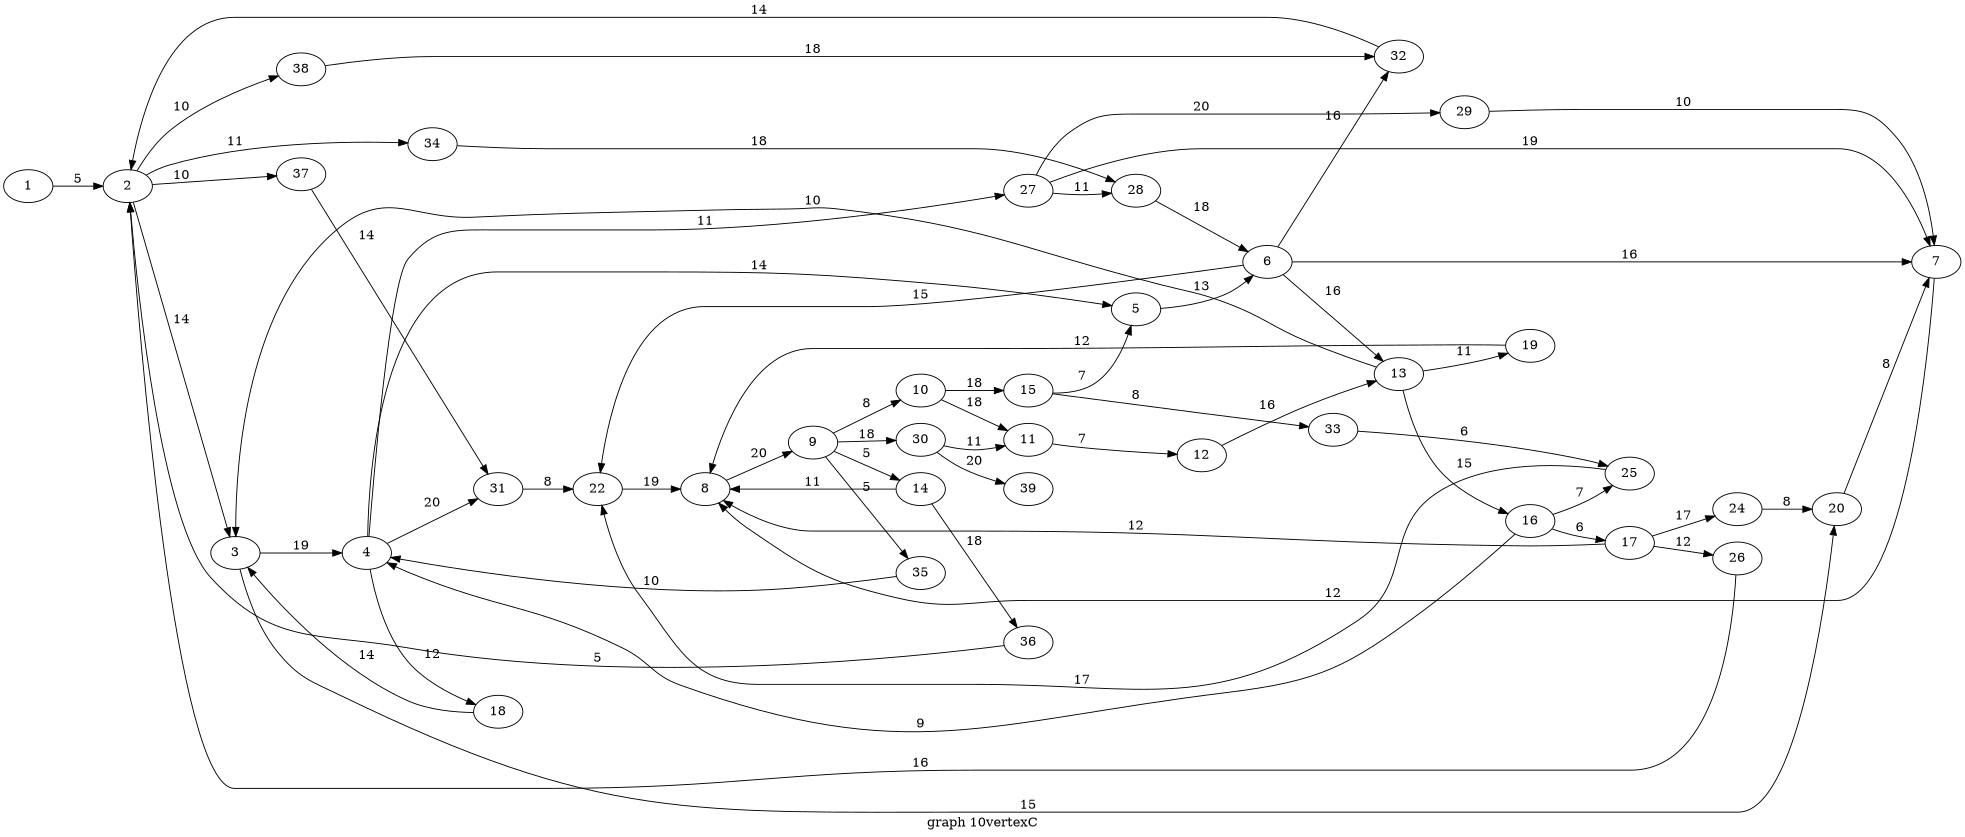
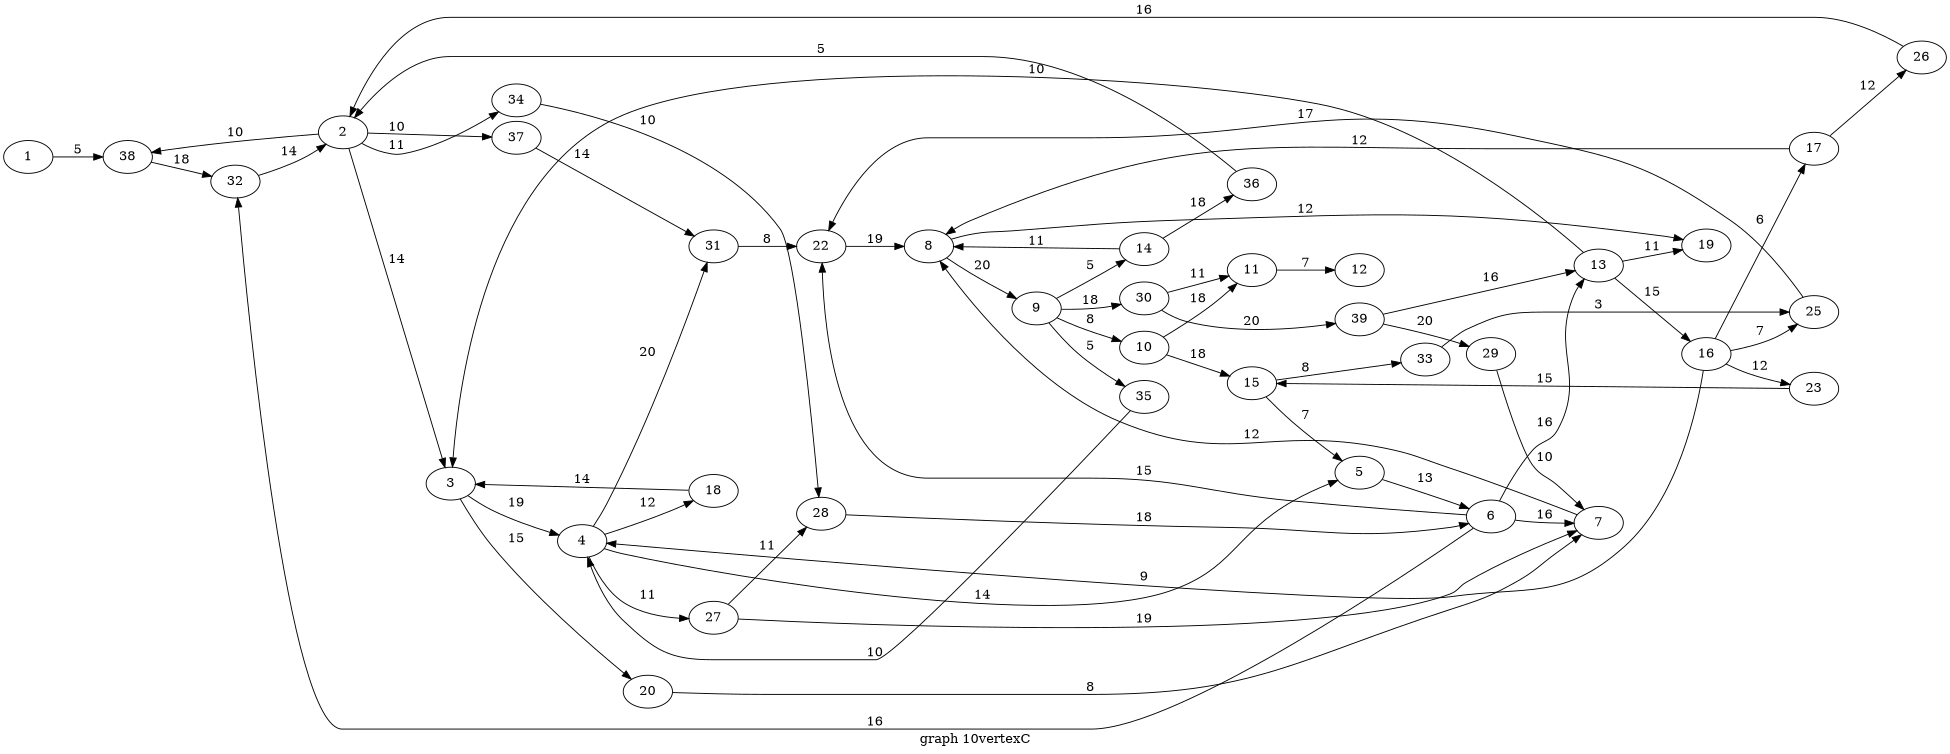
  digraph {
    label="graph 10vertexC"
    rankdir=LR
    1
    2
    3
    34
    37
    38
    4
    20
    28
    31
    32
    5
    18
    27
    7
    6
    29
    22
    13
    8
    16
    19
    9
    10
    14
    30
    35
    11
    15
    36
    39
    12
    33
    17
+   23
    25
-   24
    26
-   1 -> 2 [label=" 5 "]
+   1 -> 38 [label=" 5 "]
    2 -> 3 [label=" 14 "]
    2 -> 34 [label=" 11 "]
    2 -> 37 [label=" 10 "]
    2 -> 38 [label=" 10 "]
    3 -> 4 [label=" 19 "]
    3 -> 20 [label=" 15 "]
-   34 -> 28 [label=" 18 "]
+   34 -> 28 [label=" 10 "]
    37 -> 31 [label=" 14 "]
    38 -> 32 [label=" 18 "]
    4 -> 31 [label=" 20 "]
    4 -> 5 [label=" 14 "]
    4 -> 18 [label=" 12 "]
    4 -> 27 [label=" 11 "]
    20 -> 7 [label=" 8 "]
    28 -> 6 [label=" 18 "]
    31 -> 22 [label=" 8 "]
    32 -> 2 [label=" 14 "]
    5 -> 6 [label=" 13 "]
    18 -> 3 [label=" 14 "]
    27 -> 28 [label=" 11 "]
    27 -> 7 [label=" 19 "]
-   27 -> 29 [label=" 20 "]
+   39 -> 29 [label=" 20 "]
    7 -> 8 [label=" 12 "]
    6 -> 32 [label=" 16 "]
    6 -> 7 [label=" 16 "]
    6 -> 22 [label=" 15 "]
    6 -> 13 [label=" 16 "]
    29 -> 7 [label=" 10 "]
    22 -> 8 [label=" 19 "]
    13 -> 3 [label=" 10 "]
    13 -> 16 [label=" 15 "]
    13 -> 19 [label=" 11 "]
    8 -> 9 [label=" 20 "]
    16 -> 4 [label=" 9 "]
    16 -> 17 [label=" 6 "]
+   16 -> 23 [label=" 12 "]
    16 -> 25 [label=" 7 "]
-   19 -> 8 [label=" 12 "]
+   8 -> 19 [label=" 12 "]
    9 -> 10 [label=" 8 "]
    9 -> 14 [label=" 5 "]
    9 -> 30 [label=" 18 "]
    9 -> 35 [label=" 5 "]
    10 -> 11 [label=" 18 "]
    10 -> 15 [label=" 18 "]
    14 -> 8 [label=" 11 "]
    14 -> 36 [label=" 18 "]
    30 -> 11 [label=" 11 "]
    30 -> 39 [label=" 20 "]
    35 -> 4 [label=" 10 "]
    11 -> 12 [label=" 7 "]
    15 -> 5 [label=" 7 "]
    15 -> 33 [label=" 8 "]
    36 -> 2 [label=" 5 "]
-   12 -> 13 [label=" 16 "]
-   33 -> 25 [label=" 6 "]
+   39 -> 13 [label=" 16 "]
+   33 -> 25 [label=" 3 "]
    17 -> 8 [label=" 12 "]
-   17 -> 24 [label=" 17 "]
    17 -> 26 [label=" 12 "]
+   23 -> 15 [label=" 15 "]
    25 -> 22 [label=" 17 "]
-   24 -> 20 [label=" 8 "]
    26 -> 2 [label=" 16 "]
  }
